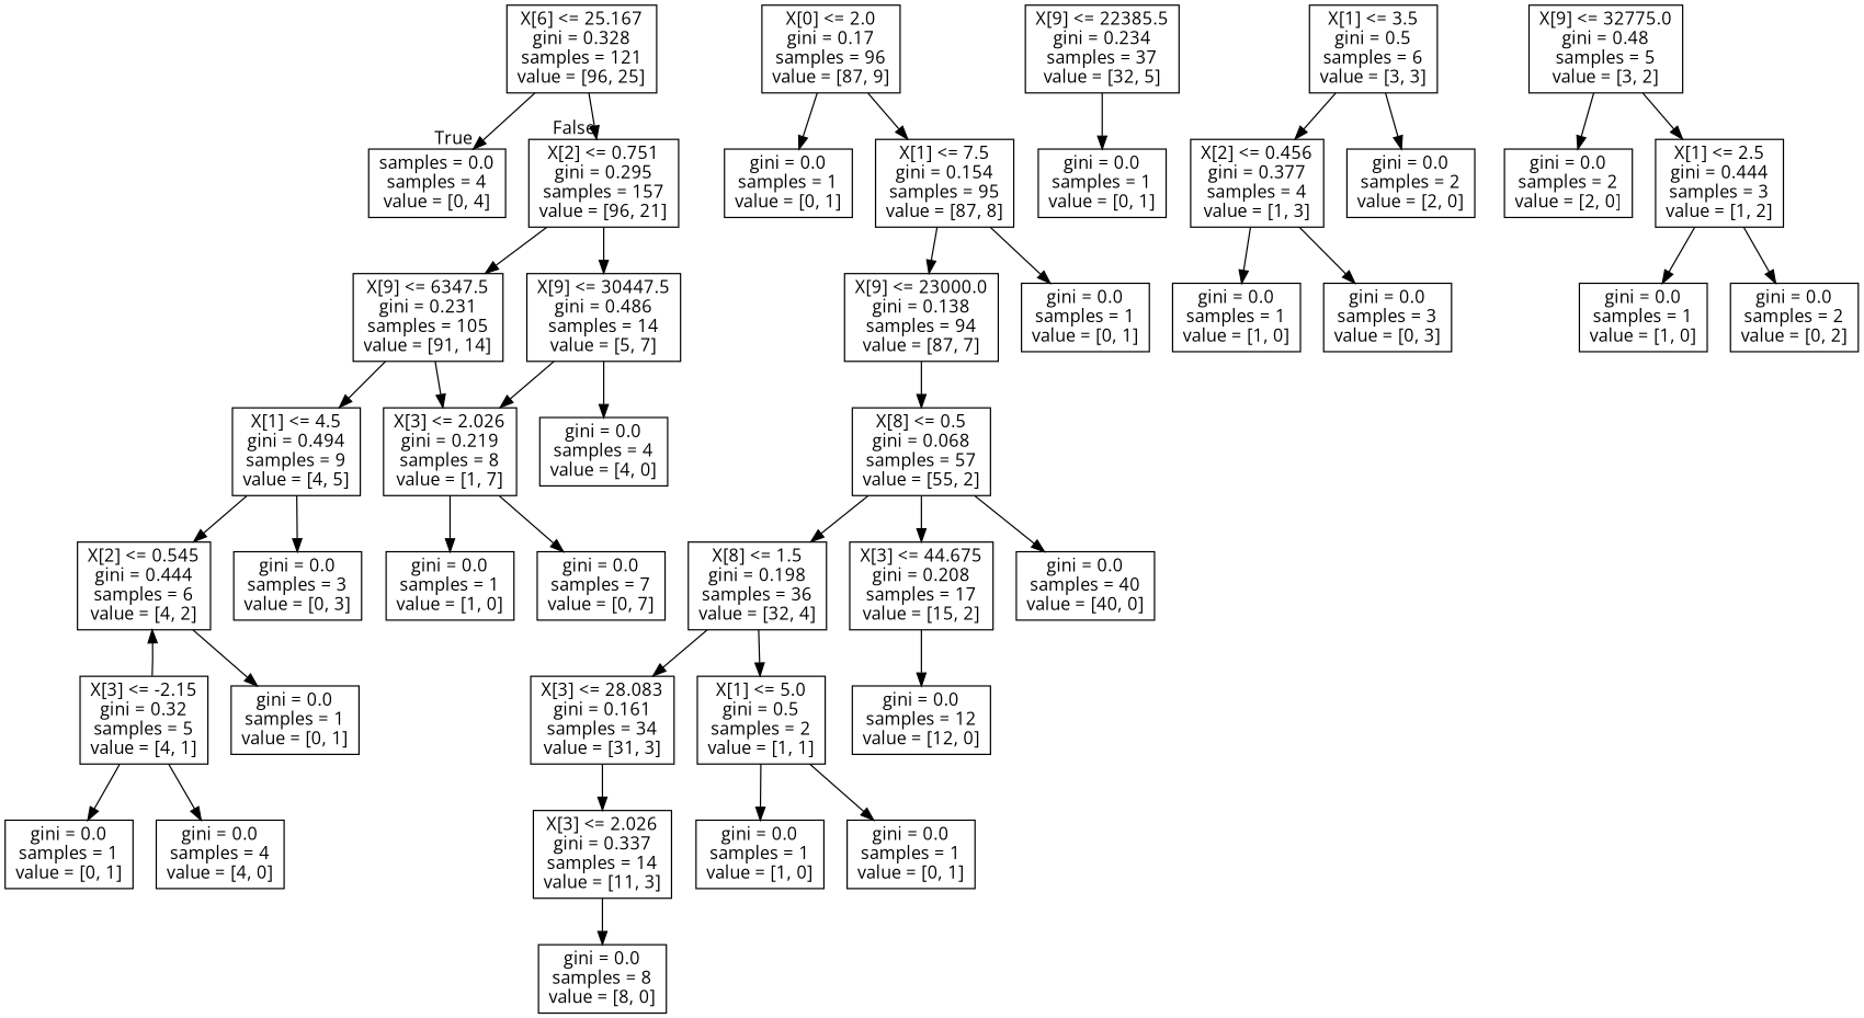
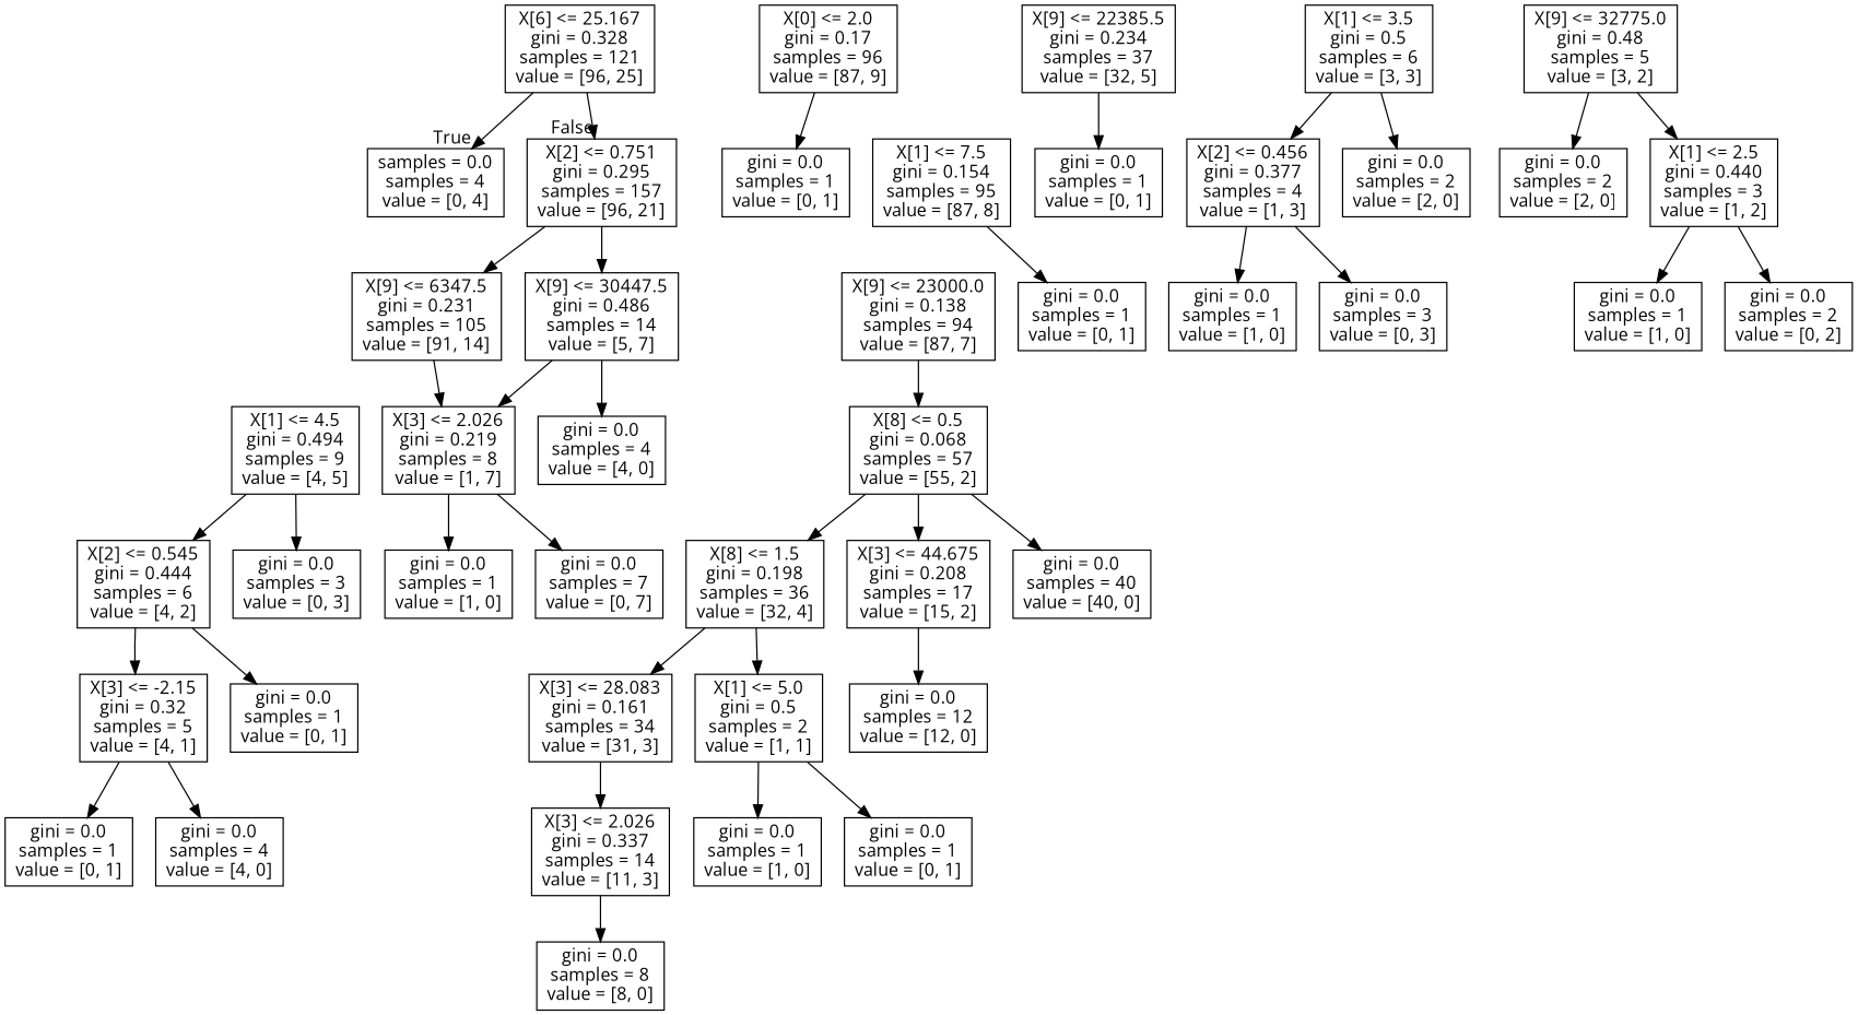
  digraph {
    fontname="Open Sans"
    node [fontname="Open Sans" shape=box]
    edge [fontname="Open Sans"]
    n1 [label="X[6] <= 25.167\ngini = 0.328\nsamples = 121\nvalue = [96, 25]"]
    n2 [label="samples = 0.0\nsamples = 4\nvalue = [0, 4]"]
    n3 [label="X[2] <= 0.751\ngini = 0.295\nsamples = 157\nvalue = [96, 21]"]
    n4 [label="X[9] <= 6347.5\ngini = 0.231\nsamples = 105\nvalue = [91, 14]"]
    n5 [label="X[9] <= 30447.5\ngini = 0.486\nsamples = 14\nvalue = [5, 7]"]
    n6 [label="X[1] <= 4.5\ngini = 0.494\nsamples = 9\nvalue = [4, 5]"]
    n7 [label="X[3] <= 2.026\ngini = 0.219\nsamples = 8\nvalue = [1, 7]"]
    n8 [label="gini = 0.0\nsamples = 4\nvalue = [4, 0]"]
    n9 [label="X[2] <= 0.545\ngini = 0.444\nsamples = 6\nvalue = [4, 2]"]
    n10 [label="gini = 0.0\nsamples = 3\nvalue = [0, 3]"]
    n11 [label="X[0] <= 2.0\ngini = 0.17\nsamples = 96\nvalue = [87, 9]"]
    n12 [label="gini = 0.0\nsamples = 1\nvalue = [0, 1]"]
    n13 [label="X[1] <= 7.5\ngini = 0.154\nsamples = 95\nvalue = [87, 8]"]
    n14 [label="X[3] <= -2.15\ngini = 0.32\nsamples = 5\nvalue = [4, 1]"]
    n15 [label="gini = 0.0\nsamples = 1\nvalue = [0, 1]"]
    n16 [label="gini = 0.0\nsamples = 1\nvalue = [0, 1]"]
    n17 [label="gini = 0.0\nsamples = 4\nvalue = [4, 0]"]
    n18 [label="X[9] <= 23000.0\ngini = 0.138\nsamples = 94\nvalue = [87, 7]"]
    n19 [label="gini = 0.0\nsamples = 1\nvalue = [0, 1]"]
    n20 [label="X[8] <= 0.5\ngini = 0.068\nsamples = 57\nvalue = [55, 2]"]
    n21 [label="X[9] <= 22385.5\ngini = 0.234\nsamples = 37\nvalue = [32, 5]"]
    n22 [label="gini = 0.0\nsamples = 1\nvalue = [0, 1]"]
    n23 [label="X[8] <= 1.5\ngini = 0.198\nsamples = 36\nvalue = [32, 4]"]
    n24 [label="X[3] <= 44.675\ngini = 0.208\nsamples = 17\nvalue = [15, 2]"]
    n25 [label="gini = 0.0\nsamples = 40\nvalue = [40, 0]"]
    n26 [label="X[3] <= 28.083\ngini = 0.161\nsamples = 34\nvalue = [31, 3]"]
    n27 [label="X[1] <= 5.0\ngini = 0.5\nsamples = 2\nvalue = [1, 1]"]
    n28 [label="X[3] <= 2.026\ngini = 0.337\nsamples = 14\nvalue = [11, 3]"]
    n29 [label="gini = 0.0\nsamples = 1\nvalue = [1, 0]"]
    n30 [label="gini = 0.0\nsamples = 1\nvalue = [0, 1]"]
    n31 [label="gini = 0.0\nsamples = 8\nvalue = [8, 0]"]
    n32 [label="X[1] <= 3.5\ngini = 0.5\nsamples = 6\nvalue = [3, 3]"]
    n33 [label="X[2] <= 0.456\ngini = 0.377\nsamples = 4\nvalue = [1, 3]"]
    n34 [label="gini = 0.0\nsamples = 2\nvalue = [2, 0]"]
    n35 [label="gini = 0.0\nsamples = 1\nvalue = [1, 0]"]
    n36 [label="gini = 0.0\nsamples = 3\nvalue = [0, 3]"]
    n37 [label="gini = 0.0\nsamples = 12\nvalue = [12, 0]"]
    n38 [label="X[9] <= 32775.0\ngini = 0.48\nsamples = 5\nvalue = [3, 2]"]
    n39 [label="gini = 0.0\nsamples = 2\nvalue = [2, 0]"]
-   n40 [label="X[1] <= 2.5\ngini = 0.444\nsamples = 3\nvalue = [1, 2]"]
+   n40 [label="X[1] <= 2.5\ngini = 0.440\nsamples = 3\nvalue = [1, 2]"]
    n41 [label="gini = 0.0\nsamples = 1\nvalue = [1, 0]"]
    n42 [label="gini = 0.0\nsamples = 2\nvalue = [0, 2]"]
    n43 [label="gini = 0.0\nsamples = 1\nvalue = [1, 0]"]
    n44 [label="gini = 0.0\nsamples = 7\nvalue = [0, 7]"]
    n1 -> n2 [headlabel=True labelangle=45 labeldistance=2.5]
    n1 -> n3 [headlabel=False labelangle=-45 labeldistance=2.5]
    n3 -> n4
    n3 -> n5
-   n4 -> n6
    n4 -> n7
    n5 -> n7
    n5 -> n8
    n6 -> n9
    n6 -> n10
    n7 -> n43
    n7 -> n44
-   n14 -> n9
+   n9 -> n14
    n9 -> n15
    n11 -> n12
-   n11 -> n13
-   n13 -> n18
    n13 -> n19
    n14 -> n16
    n14 -> n17
    n18 -> n20
    n20 -> n23
    n20 -> n24
    n20 -> n25
    n21 -> n22
    n23 -> n26
    n23 -> n27
    n24 -> n37
    n26 -> n28
    n27 -> n29
    n27 -> n30
    n28 -> n31
    n32 -> n33
    n32 -> n34
    n33 -> n35
    n33 -> n36
    n38 -> n39
    n38 -> n40
    n40 -> n41
    n40 -> n42
  }
